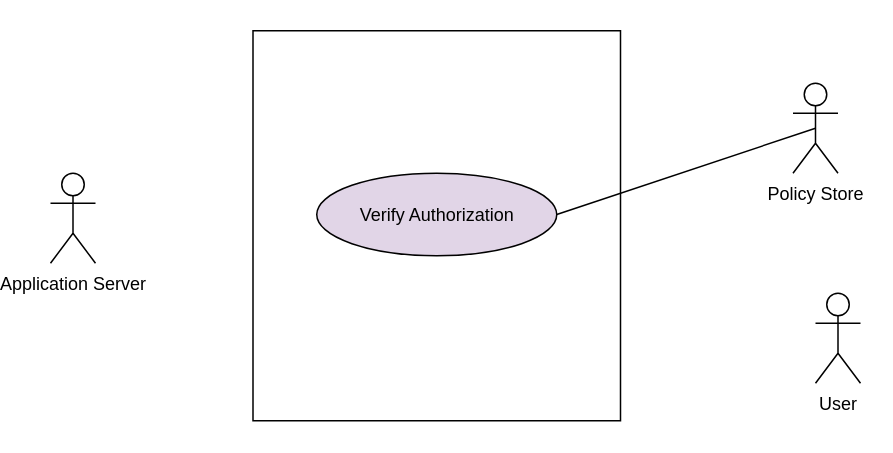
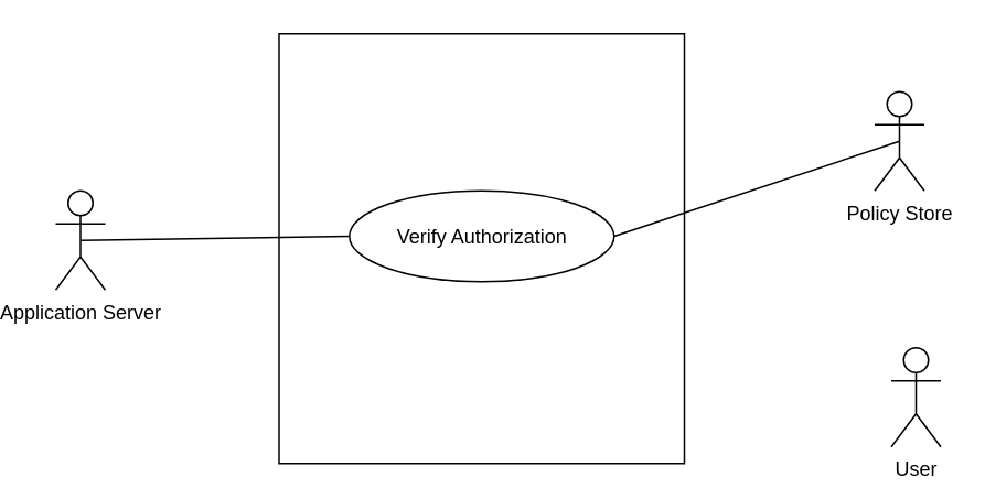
  <mxCell id="0" />
  <mxCell id="1" parent="0" />
  <mxCell id="2" value="" style="rounded=0;whiteSpace=wrap;html=1;" vertex="1" parent="1"><mxGeometry x="155" y="20" width="245" height="260" as="geometry" /></mxCell>
- <mxCell id="3" value="Verify Authorization" style="ellipse;whiteSpace=wrap;html=1;fillColor=#e1d5e7;" vertex="1" parent="1"><mxGeometry x="197.5" y="115" width="160" height="55" as="geometry" /></mxCell>
+ <mxCell id="3" value="Verify Authorization" style="ellipse;whiteSpace=wrap;html=1;" vertex="1" parent="1"><mxGeometry x="197.5" y="115" width="160" height="55" as="geometry" /></mxCell>
  <mxCell id="4" value="Application Server" style="shape=umlActor;verticalLabelPosition=bottom;labelBackgroundColor=#ffffff;verticalAlign=top;html=1;outlineConnect=0;" vertex="1" parent="1"><mxGeometry x="20" y="115" width="30" height="60" as="geometry" /></mxCell>
+ <mxCell id="5" value="" style="endArrow=none;html=1;exitX=0.5;exitY=0.5;exitDx=0;exitDy=0;exitPerimeter=0;entryX=0;entryY=0.5;entryDx=0;entryDy=0;" edge="1" parent="1" source="4" target="3"><mxGeometry width="50" height="50" relative="1" as="geometry"><mxPoint x="110" y="180" as="sourcePoint" /><mxPoint x="160" y="130" as="targetPoint" /></mxGeometry></mxCell>
  <mxCell id="6" value="Policy Store" style="shape=umlActor;verticalLabelPosition=bottom;labelBackgroundColor=#ffffff;verticalAlign=top;html=1;outlineConnect=0;" vertex="1" parent="1"><mxGeometry x="515" y="55" width="30" height="60" as="geometry" /></mxCell>
- <mxCell id="7" value="User" style="shape=umlActor;verticalLabelPosition=bottom;labelBackgroundColor=#ffffff;verticalAlign=top;html=1;outlineConnect=0;" vertex="1" parent="1"><mxGeometry x="530" y="195" width="30" height="60" as="geometry" /></mxCell>
+ <mxCell id="7" value="User" style="shape=umlActor;verticalLabelPosition=bottom;labelBackgroundColor=#ffffff;verticalAlign=top;html=1;outlineConnect=0;" vertex="1" parent="1"><mxGeometry x="525" y="210" width="30" height="60" as="geometry" /></mxCell>
  <mxCell id="8" value="" style="endArrow=none;html=1;exitX=1;exitY=0.5;exitDx=0;exitDy=0;entryX=0.5;entryY=0.5;entryDx=0;entryDy=0;entryPerimeter=0;" edge="1" parent="1" source="3" target="6"><mxGeometry width="50" height="50" relative="1" as="geometry"><mxPoint x="440" y="190" as="sourcePoint" /><mxPoint x="490" y="140" as="targetPoint" /></mxGeometry></mxCell>
